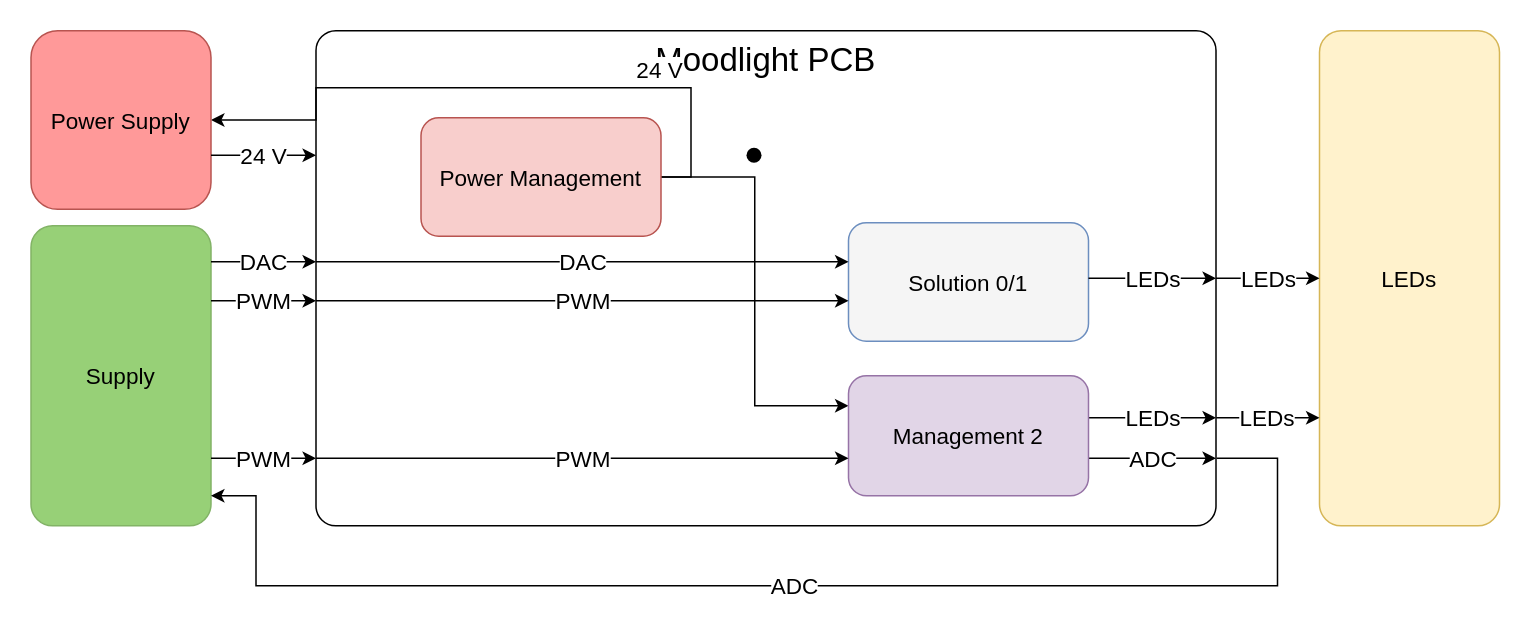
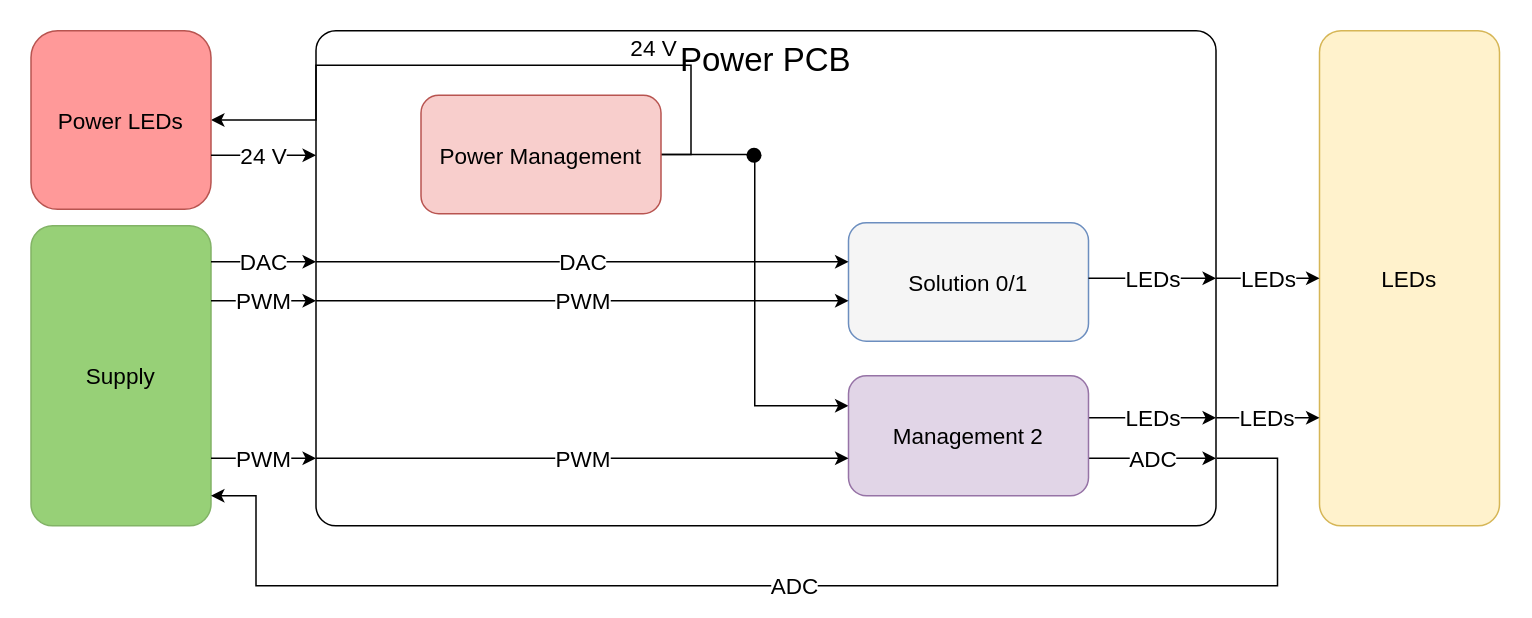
  <mxCell id="0" />
  <mxCell id="1" parent="0" />
- <mxCell id="2" value="&lt;div style=&quot;text-align: justify&quot;&gt;&lt;span style=&quot;font-size: 22px&quot;&gt;Moodlight PCB&lt;/span&gt;&lt;/div&gt;" style="rounded=1;whiteSpace=wrap;html=1;fillColor=none;verticalAlign=top;arcSize=4;" parent="1" vertex="1"><mxGeometry x="210" y="20" width="600" height="330" as="geometry" /></mxCell>
+ <mxCell id="2" value="&lt;div style=&quot;text-align: justify&quot;&gt;&lt;span style=&quot;font-size: 22px&quot;&gt;Power PCB&lt;/span&gt;&lt;/div&gt;" style="rounded=1;whiteSpace=wrap;html=1;fillColor=none;verticalAlign=top;arcSize=4;" parent="1" vertex="1"><mxGeometry x="210" y="20" width="600" height="330" as="geometry" /></mxCell>
  <mxCell id="3" value="24 V" style="edgeStyle=orthogonalEdgeStyle;rounded=0;orthogonalLoop=1;jettySize=auto;html=1;exitX=1;exitY=0.5;exitDx=0;exitDy=0;fontSize=15;verticalAlign=bottom;" parent="1" source="5" target="21" edge="1"><mxGeometry x="-0.52" relative="1" as="geometry"><mxPoint x="439.857" y="187.571" as="sourcePoint" /><mxPoint as="offset" /></mxGeometry></mxCell>
  <mxCell id="4" style="edgeStyle=orthogonalEdgeStyle;rounded=0;orthogonalLoop=1;jettySize=auto;html=1;exitX=1;exitY=0.5;exitDx=0;exitDy=0;entryX=0;entryY=0.25;entryDx=0;entryDy=0;fontSize=15;" parent="1" source="5" target="9" edge="1"><mxGeometry relative="1" as="geometry" /></mxCell>
- <mxCell id="5" value="Power Management" style="rounded=1;whiteSpace=wrap;html=1;fillColor=#f8cecc;strokeColor=#b85450;fontSize=15;" parent="1" vertex="1"><mxGeometry x="280" y="78" width="160" height="79" as="geometry" /></mxCell>
+ <mxCell id="5" value="Power Management" style="rounded=1;whiteSpace=wrap;html=1;fillColor=#f8cecc;strokeColor=#b85450;fontSize=15;" parent="1" vertex="1"><mxGeometry x="280" y="63" width="160" height="79" as="geometry" /></mxCell>
  <mxCell id="6" value="ADC" style="edgeStyle=orthogonalEdgeStyle;rounded=0;orthogonalLoop=1;jettySize=auto;html=1;fontSize=15;" parent="1" edge="1"><mxGeometry relative="1" as="geometry"><mxPoint x="725" y="305" as="sourcePoint" /><mxPoint x="810" y="305" as="targetPoint" /><Array as="points"><mxPoint x="810" y="305" /></Array></mxGeometry></mxCell>
  <mxCell id="7" value="Solution 0/1" style="rounded=1;whiteSpace=wrap;html=1;fillColor=#f5f5f5;fontSize=15;strokeColor=#6c8ebf;" parent="1" vertex="1"><mxGeometry x="565" y="148" width="160" height="79" as="geometry" /></mxCell>
  <mxCell id="8" value="LEDs" style="edgeStyle=orthogonalEdgeStyle;rounded=0;orthogonalLoop=1;jettySize=auto;html=1;exitX=1;exitY=0.5;exitDx=0;exitDy=0;entryX=1;entryY=0.5;entryDx=0;entryDy=0;fontSize=15;" parent="1" edge="1"><mxGeometry relative="1" as="geometry"><mxPoint x="725" y="278" as="sourcePoint" /><mxPoint x="810" y="278" as="targetPoint" /><Array as="points"><mxPoint x="790" y="278" /><mxPoint x="790" y="278" /></Array></mxGeometry></mxCell>
  <mxCell id="9" value="Management 2" style="rounded=1;whiteSpace=wrap;html=1;fillColor=#e1d5e7;fontSize=15;strokeColor=#9673a6;" parent="1" vertex="1"><mxGeometry x="565" y="250" width="160" height="80" as="geometry" /></mxCell>
  <mxCell id="10" value="PWM" style="endArrow=classic;html=1;fontSize=15;" parent="1" edge="1"><mxGeometry width="50" height="50" relative="1" as="geometry"><mxPoint x="210" y="305" as="sourcePoint" /><mxPoint x="565" y="305" as="targetPoint" /></mxGeometry></mxCell>
  <mxCell id="11" value="DAC" style="endArrow=classic;html=1;fontSize=15;" parent="1" edge="1"><mxGeometry width="50" height="50" relative="1" as="geometry"><mxPoint x="210" y="174" as="sourcePoint" /><mxPoint x="565" y="174" as="targetPoint" /></mxGeometry></mxCell>
  <mxCell id="12" value="PWM" style="endArrow=classic;html=1;fontSize=15;" parent="1" edge="1"><mxGeometry width="50" height="50" relative="1" as="geometry"><mxPoint x="210" y="200" as="sourcePoint" /><mxPoint x="565" y="200" as="targetPoint" /></mxGeometry></mxCell>
  <mxCell id="13" value="Supply" style="rounded=1;whiteSpace=wrap;html=1;arcSize=12;fillColor=#97D077;strokeColor=#82b366;fontSize=15;" parent="1" vertex="1"><mxGeometry x="20" y="150" width="120" height="200" as="geometry" /></mxCell>
  <mxCell id="14" value="DAC" style="endArrow=classic;html=1;fontSize=15;" parent="1" edge="1"><mxGeometry width="50" height="50" relative="1" as="geometry"><mxPoint x="140" y="174" as="sourcePoint" /><mxPoint x="210" y="174" as="targetPoint" /></mxGeometry></mxCell>
  <mxCell id="15" value="PWM" style="endArrow=classic;html=1;fontSize=15;" parent="1" edge="1"><mxGeometry width="50" height="50" relative="1" as="geometry"><mxPoint x="140" y="200" as="sourcePoint" /><mxPoint x="210" y="200" as="targetPoint" /></mxGeometry></mxCell>
  <mxCell id="16" value="PWM" style="endArrow=classic;html=1;fontSize=15;" parent="1" edge="1"><mxGeometry width="50" height="50" relative="1" as="geometry"><mxPoint x="140" y="305" as="sourcePoint" /><mxPoint x="210" y="305" as="targetPoint" /></mxGeometry></mxCell>
  <mxCell id="17" value="LEDs" style="rounded=1;whiteSpace=wrap;html=1;arcSize=12;fillColor=#fff2cc;strokeColor=#d6b656;fontSize=15;" parent="1" vertex="1"><mxGeometry x="879" y="20" width="120" height="330" as="geometry" /></mxCell>
  <mxCell id="18" value="LEDs" style="edgeStyle=orthogonalEdgeStyle;rounded=0;orthogonalLoop=1;jettySize=auto;html=1;exitX=1;exitY=0.5;exitDx=0;exitDy=0;entryX=1;entryY=0.5;entryDx=0;entryDy=0;fontSize=15;" parent="1" edge="1"><mxGeometry relative="1" as="geometry"><mxPoint x="725" y="185" as="sourcePoint" /><mxPoint x="810" y="185" as="targetPoint" /><Array as="points"><mxPoint x="790" y="184.5" /><mxPoint x="790" y="184.5" /></Array></mxGeometry></mxCell>
  <mxCell id="19" value="LEDs" style="edgeStyle=orthogonalEdgeStyle;rounded=0;orthogonalLoop=1;jettySize=auto;html=1;exitX=1;exitY=0.5;exitDx=0;exitDy=0;entryX=1;entryY=0.5;entryDx=0;entryDy=0;fontSize=15;" parent="1" edge="1"><mxGeometry relative="1" as="geometry"><mxPoint x="810" y="185" as="sourcePoint" /><mxPoint x="879" y="185" as="targetPoint" /><Array as="points"><mxPoint x="875" y="184.5" /><mxPoint x="875" y="184.5" /></Array></mxGeometry></mxCell>
  <mxCell id="20" value="LEDs" style="edgeStyle=orthogonalEdgeStyle;rounded=0;orthogonalLoop=1;jettySize=auto;html=1;exitX=1;exitY=0.5;exitDx=0;exitDy=0;entryX=1;entryY=0.5;entryDx=0;entryDy=0;fontSize=15;" parent="1" edge="1"><mxGeometry relative="1" as="geometry"><mxPoint x="810.2" y="278" as="sourcePoint" /><mxPoint x="879" y="278" as="targetPoint" /><Array as="points"><mxPoint x="875" y="277.5" /><mxPoint x="875" y="277.5" /></Array></mxGeometry></mxCell>
- <mxCell id="21" value="Power Supply" style="rounded=1;whiteSpace=wrap;html=1;fillColor=#FF9999;strokeColor=#b85450;fontSize=15;" parent="1" vertex="1"><mxGeometry x="20" y="20" width="120" height="119" as="geometry" /></mxCell>
+ <mxCell id="21" value="Power LEDs" style="rounded=1;whiteSpace=wrap;html=1;fillColor=#FF9999;strokeColor=#b85450;fontSize=15;" parent="1" vertex="1"><mxGeometry x="20" y="20" width="120" height="119" as="geometry" /></mxCell>
  <mxCell id="22" value="24 V" style="endArrow=classic;html=1;fontSize=15;" parent="1" edge="1"><mxGeometry width="50" height="50" relative="1" as="geometry"><mxPoint x="140" y="103" as="sourcePoint" /><mxPoint x="210" y="103" as="targetPoint" /></mxGeometry></mxCell>
  <mxCell id="23" value="ADC" style="endArrow=classic;html=1;fontSize=15;rounded=0;" parent="1" edge="1"><mxGeometry width="50" height="50" relative="1" as="geometry"><mxPoint x="810.5" y="305" as="sourcePoint" /><mxPoint x="140" y="330" as="targetPoint" /><Array as="points"><mxPoint x="851" y="305" /><mxPoint x="851" y="390" /><mxPoint x="170" y="390" /><mxPoint x="170" y="330" /></Array></mxGeometry></mxCell>
  <mxCell id="24" value="" style="shape=ellipse;fillColor=#000000;strokeColor=none;html=1" vertex="1" parent="1"><mxGeometry x="497" y="98" width="10" height="10" as="geometry" /></mxCell>
